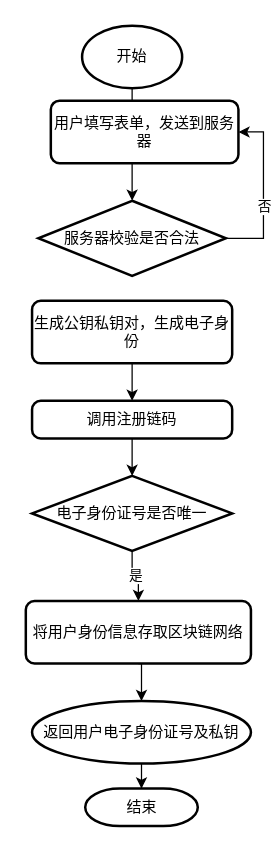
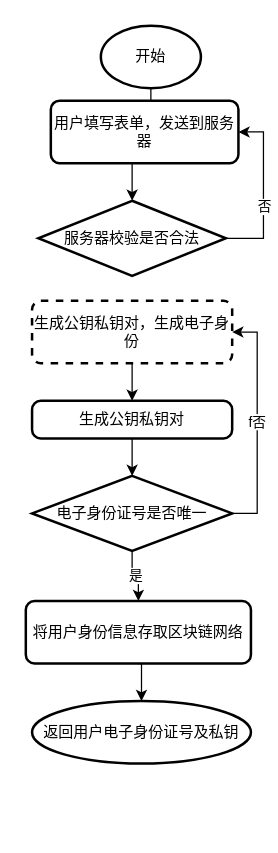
  <mxCell id="0" />
  <mxCell id="1" parent="0" />
  <mxCell id="2" style="edgeStyle=orthogonalEdgeStyle;rounded=0;orthogonalLoop=1;jettySize=auto;html=1;exitX=0.5;exitY=1;exitDx=0;exitDy=0;exitPerimeter=0;" edge="1" parent="1" source="3" target="5"><mxGeometry relative="1" as="geometry" /></mxCell>
- <mxCell id="3" value="开始" style="strokeWidth=2;html=1;shape=mxgraph.flowchart.start_2;whiteSpace=wrap;" vertex="1" parent="1"><mxGeometry x="65" y="20" width="80" height="50" as="geometry" /></mxCell>
+ <mxCell id="3" value="开始" style="strokeWidth=2;html=1;shape=mxgraph.flowchart.start_2;whiteSpace=wrap;" vertex="1" parent="1"><mxGeometry x="80" y="20" width="80" height="50" as="geometry" /></mxCell>
  <mxCell id="4" style="edgeStyle=orthogonalEdgeStyle;rounded=0;orthogonalLoop=1;jettySize=auto;html=1;exitX=0.5;exitY=1;exitDx=0;exitDy=0;entryX=0.5;entryY=0;entryDx=0;entryDy=0;entryPerimeter=0;" edge="1" parent="1" source="5" target="8"><mxGeometry relative="1" as="geometry" /></mxCell>
  <mxCell id="5" value="用户填写表单，发送到服务器" style="rounded=1;whiteSpace=wrap;html=1;absoluteArcSize=1;arcSize=14;strokeWidth=2;" vertex="1" parent="1"><mxGeometry x="40" y="80" width="150" height="50" as="geometry" /></mxCell>
  <mxCell id="6" style="edgeStyle=orthogonalEdgeStyle;rounded=0;orthogonalLoop=1;jettySize=auto;html=1;exitX=1;exitY=0.5;exitDx=0;exitDy=0;exitPerimeter=0;entryX=1;entryY=0.5;entryDx=0;entryDy=0;" edge="1" parent="1" source="8" target="5"><mxGeometry relative="1" as="geometry" /></mxCell>
  <mxCell id="7" value="否" style="edgeLabel;html=1;align=center;verticalAlign=middle;resizable=0;points=[];" vertex="1" connectable="0" parent="6"><mxGeometry x="-0.167" relative="1" as="geometry"><mxPoint as="offset" /></mxGeometry></mxCell>
  <mxCell id="8" value="服务器校验是否合法" style="strokeWidth=2;html=1;shape=mxgraph.flowchart.decision;whiteSpace=wrap;" vertex="1" parent="1"><mxGeometry x="30" y="160" width="150" height="60" as="geometry" /></mxCell>
  <mxCell id="9" style="edgeStyle=orthogonalEdgeStyle;rounded=0;orthogonalLoop=1;jettySize=auto;html=1;exitX=0.5;exitY=1;exitDx=0;exitDy=0;entryX=0.5;entryY=0;entryDx=0;entryDy=0;" edge="1" parent="1" source="10" target="15"><mxGeometry relative="1" as="geometry" /></mxCell>
- <mxCell id="10" value="生成公钥私钥对，生成电子身份" style="rounded=1;whiteSpace=wrap;html=1;absoluteArcSize=1;arcSize=14;strokeWidth=2;" vertex="1" parent="1"><mxGeometry x="25" y="240" width="160" height="50" as="geometry" /></mxCell>
+ <mxCell id="10" value="生成公钥私钥对，生成电子身份" style="rounded=1;whiteSpace=wrap;html=1;absoluteArcSize=1;arcSize=14;strokeWidth=2;dashed=1;" vertex="1" parent="1"><mxGeometry x="25" y="240" width="160" height="50" as="geometry" /></mxCell>
  <mxCell id="11" value="是" style="edgeStyle=orthogonalEdgeStyle;rounded=0;orthogonalLoop=1;jettySize=auto;html=1;exitX=0.5;exitY=1;exitDx=0;exitDy=0;exitPerimeter=0;entryX=0.5;entryY=0;entryDx=0;entryDy=0;" edge="1" parent="1" source="13" target="17"><mxGeometry relative="1" as="geometry" /></mxCell>
+ <mxCell id="12" value="f否" style="edgeStyle=orthogonalEdgeStyle;rounded=0;orthogonalLoop=1;jettySize=auto;html=1;exitX=1;exitY=0.5;exitDx=0;exitDy=0;exitPerimeter=0;entryX=1;entryY=0.5;entryDx=0;entryDy=0;" edge="1" parent="1" source="13" target="10"><mxGeometry relative="1" as="geometry" /></mxCell>
  <mxCell id="13" value="电子身份证号是否唯一" style="strokeWidth=2;html=1;shape=mxgraph.flowchart.decision;whiteSpace=wrap;" vertex="1" parent="1"><mxGeometry x="25" y="380" width="160" height="60" as="geometry" /></mxCell>
  <mxCell id="14" style="edgeStyle=orthogonalEdgeStyle;rounded=0;orthogonalLoop=1;jettySize=auto;html=1;exitX=0.5;exitY=1;exitDx=0;exitDy=0;" edge="1" parent="1" source="15" target="13"><mxGeometry relative="1" as="geometry" /></mxCell>
- <mxCell id="15" value="调用注册链码" style="rounded=1;whiteSpace=wrap;html=1;absoluteArcSize=1;arcSize=14;strokeWidth=2;" vertex="1" parent="1"><mxGeometry x="25" y="320" width="160" height="30" as="geometry" /></mxCell>
+ <mxCell id="15" value="生成公钥私钥对" style="rounded=1;whiteSpace=wrap;html=1;absoluteArcSize=1;arcSize=14;strokeWidth=2;" vertex="1" parent="1"><mxGeometry x="25" y="320" width="160" height="30" as="geometry" /></mxCell>
  <mxCell id="16" style="edgeStyle=orthogonalEdgeStyle;rounded=0;orthogonalLoop=1;jettySize=auto;html=1;exitX=0.5;exitY=1;exitDx=0;exitDy=0;entryX=0.5;entryY=0;entryDx=0;entryDy=0;" edge="1" parent="1" source="17" target="19"><mxGeometry relative="1" as="geometry" /></mxCell>
  <mxCell id="17" value="将用户身份信息存取区块链网络" style="rounded=1;whiteSpace=wrap;html=1;absoluteArcSize=1;arcSize=14;strokeWidth=2;" vertex="1" parent="1"><mxGeometry x="20" y="480" width="180" height="50" as="geometry" /></mxCell>
- <mxCell id="18" style="edgeStyle=orthogonalEdgeStyle;rounded=0;orthogonalLoop=1;jettySize=auto;html=1;exitX=0.5;exitY=1;exitDx=0;exitDy=0;" edge="1" parent="1" source="19" target="20"><mxGeometry relative="1" as="geometry" /></mxCell>
  <mxCell id="19" value="返回用户电子身份证号及私钥" style="ellipse;whiteSpace=wrap;html=1;absoluteArcSize=1;arcSize=14;strokeWidth=2;" vertex="1" parent="1"><mxGeometry x="25" y="560" width="175" height="50" as="geometry" /></mxCell>
- <mxCell id="20" value="结束" style="strokeWidth=2;html=1;shape=mxgraph.flowchart.terminator;whiteSpace=wrap;" vertex="1" parent="1"><mxGeometry x="67.5" y="630" width="90" height="30" as="geometry" /></mxCell>
